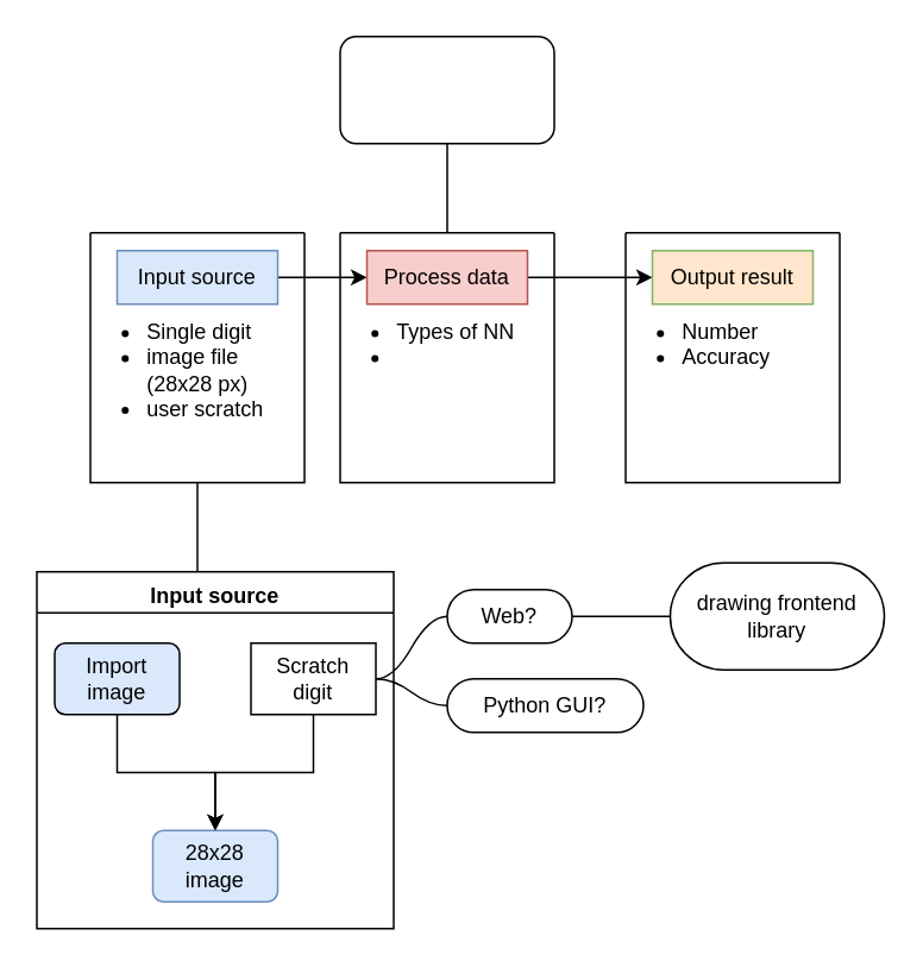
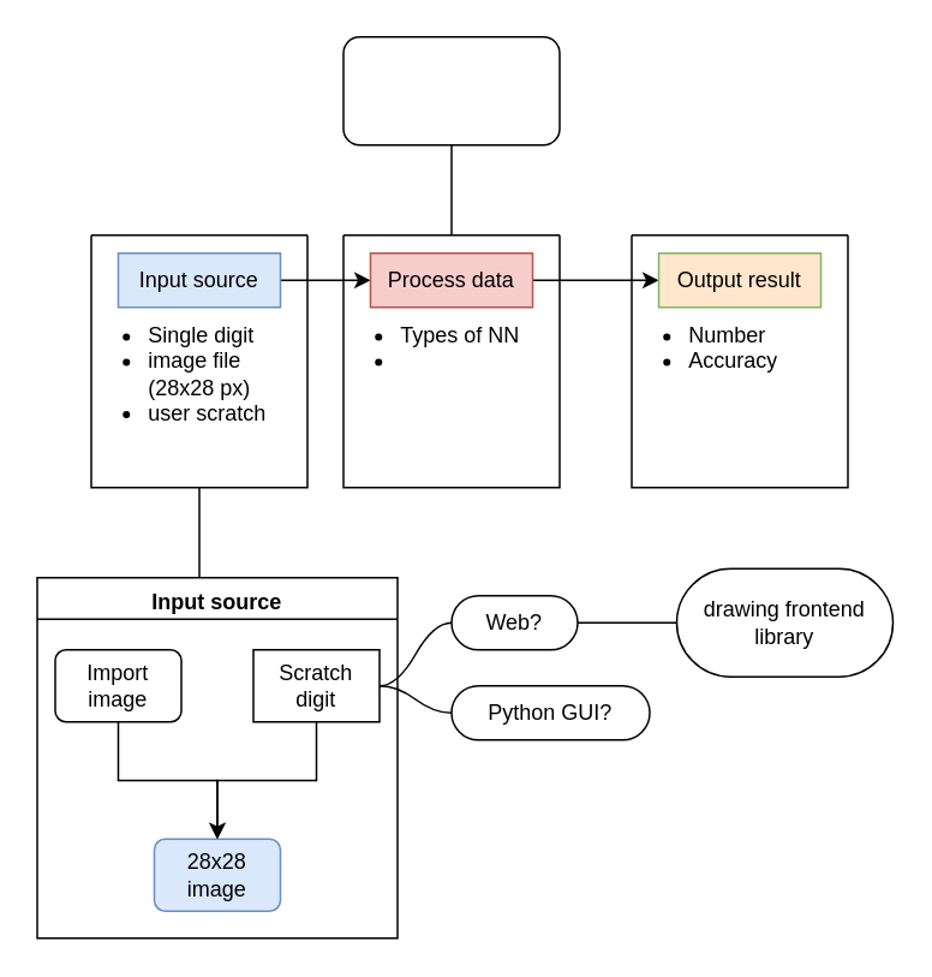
  <mxCell id="0" />
  <mxCell id="1" parent="0" />
  <mxCell id="2" value="" style="edgeStyle=orthogonalEdgeStyle;rounded=0;orthogonalLoop=1;jettySize=auto;html=1;" edge="1" parent="1" source="7" target="9"><mxGeometry relative="1" as="geometry" /></mxCell>
  <mxCell id="3" value="" style="edgeStyle=orthogonalEdgeStyle;rounded=0;orthogonalLoop=1;jettySize=auto;html=1;" edge="1" parent="1" source="9" target="12"><mxGeometry relative="1" as="geometry" /></mxCell>
  <mxCell id="4" style="orthogonalLoop=1;jettySize=auto;html=1;entryX=0.45;entryY=0.003;entryDx=0;entryDy=0;entryPerimeter=0;endArrow=none;endFill=0;" edge="1" parent="1" source="5" target="14"><mxGeometry relative="1" as="geometry" /></mxCell>
  <mxCell id="5" value="" style="swimlane;startSize=0;" vertex="1" parent="1"><mxGeometry x="50" y="130" width="120" height="140" as="geometry"><mxRectangle x="190" y="210" width="50" height="40" as="alternateBounds" /></mxGeometry></mxCell>
  <mxCell id="6" value="&lt;ul&gt;&lt;li&gt;Single digit&lt;/li&gt;&lt;li&gt;image file&lt;br&gt;(28x28 px)&lt;/li&gt;&lt;li&gt;user scratch&lt;/li&gt;&lt;/ul&gt;" style="text;strokeColor=none;fillColor=none;html=1;whiteSpace=wrap;verticalAlign=top;overflow=hidden;" vertex="1" parent="5"><mxGeometry x="-10" y="30" width="130" height="80" as="geometry" /></mxCell>
  <mxCell id="7" value="Input source" style="rounded=0;whiteSpace=wrap;html=1;fillColor=#dae8fc;strokeColor=#6c8ebf;" vertex="1" parent="5"><mxGeometry x="15" y="10" width="90" height="30" as="geometry" /></mxCell>
  <mxCell id="8" value="" style="swimlane;startSize=0;" vertex="1" parent="1"><mxGeometry x="190" y="130" width="120" height="140" as="geometry" /></mxCell>
  <mxCell id="9" value="Process data" style="rounded=0;whiteSpace=wrap;html=1;fillColor=#f8cecc;strokeColor=#b85450;" vertex="1" parent="8"><mxGeometry x="15" y="10" width="90" height="30" as="geometry" /></mxCell>
  <mxCell id="10" value="&lt;ul&gt;&lt;li&gt;Types of NN&lt;/li&gt;&lt;li&gt;&lt;br&gt;&lt;/li&gt;&lt;/ul&gt;" style="text;strokeColor=none;fillColor=none;html=1;whiteSpace=wrap;verticalAlign=top;overflow=hidden;" vertex="1" parent="8"><mxGeometry x="-10" y="30" width="130" height="80" as="geometry" /></mxCell>
  <mxCell id="11" value="" style="swimlane;startSize=0;" vertex="1" parent="1"><mxGeometry x="350" y="130" width="120" height="140" as="geometry" /></mxCell>
  <mxCell id="12" value="Output result" style="rounded=0;whiteSpace=wrap;html=1;fillColor=#ffe6cc;strokeColor=#82b366;" vertex="1" parent="11"><mxGeometry x="15" y="10" width="90" height="30" as="geometry" /></mxCell>
  <mxCell id="13" value="&lt;ul&gt;&lt;li&gt;Number&lt;/li&gt;&lt;li&gt;Accuracy&lt;/li&gt;&lt;/ul&gt;" style="text;strokeColor=none;fillColor=none;html=1;whiteSpace=wrap;verticalAlign=top;overflow=hidden;" vertex="1" parent="11"><mxGeometry x="-10" y="30" width="130" height="80" as="geometry" /></mxCell>
  <mxCell id="14" value="Input source" style="swimlane;verticalAlign=top;" vertex="1" parent="1"><mxGeometry x="20" y="320" width="200" height="200" as="geometry" /></mxCell>
  <mxCell id="15" style="edgeStyle=orthogonalEdgeStyle;rounded=0;orthogonalLoop=1;jettySize=auto;html=1;" edge="1" parent="14" source="16" target="18"><mxGeometry relative="1" as="geometry" /></mxCell>
- <mxCell id="16" value="Import image" style="rounded=1;whiteSpace=wrap;html=1;verticalAlign=middle;fillColor=#dae8fc;" vertex="1" parent="14"><mxGeometry x="10" y="40" width="70" height="40" as="geometry" /></mxCell>
+ <mxCell id="16" value="Import image" style="rounded=1;whiteSpace=wrap;html=1;verticalAlign=middle;" vertex="1" parent="14"><mxGeometry x="10" y="40" width="70" height="40" as="geometry" /></mxCell>
  <mxCell id="17" value="Scratch&lt;br&gt;digit" style="whiteSpace=wrap;html=1;verticalAlign=middle;rounded=0;" vertex="1" parent="14"><mxGeometry x="120" y="40" width="70" height="40" as="geometry" /></mxCell>
  <mxCell id="18" value="28x28 image" style="rounded=1;whiteSpace=wrap;html=1;verticalAlign=middle;fillColor=#dae8fc;strokeColor=#6c8ebf;" vertex="1" parent="14"><mxGeometry x="65" y="145" width="70" height="40" as="geometry" /></mxCell>
  <mxCell id="19" value="" style="edgeStyle=orthogonalEdgeStyle;rounded=0;orthogonalLoop=1;jettySize=auto;html=1;" edge="1" parent="14" source="17" target="18"><mxGeometry relative="1" as="geometry" /></mxCell>
  <mxCell id="20" value="" style="edgeStyle=none;orthogonalLoop=1;jettySize=auto;html=1;endArrow=none;endFill=0;" edge="1" parent="1" source="21" target="27"><mxGeometry relative="1" as="geometry" /></mxCell>
  <mxCell id="21" value="Web?" style="whiteSpace=wrap;html=1;rounded=1;arcSize=50;align=center;verticalAlign=middle;strokeWidth=1;autosize=1;spacing=4;treeFolding=1;treeMoving=1;newEdgeStyle={&quot;edgeStyle&quot;:&quot;entityRelationEdgeStyle&quot;,&quot;startArrow&quot;:&quot;none&quot;,&quot;endArrow&quot;:&quot;none&quot;,&quot;segment&quot;:10,&quot;curved&quot;:1};" vertex="1" parent="1"><mxGeometry x="250" y="330" width="70" height="30" as="geometry" /></mxCell>
  <mxCell id="22" value="" style="edgeStyle=entityRelationEdgeStyle;startArrow=none;endArrow=none;segment=10;curved=1;" edge="1" target="21" parent="1" source="17"><mxGeometry relative="1" as="geometry"><mxPoint x="250" y="390" as="sourcePoint" /></mxGeometry></mxCell>
  <mxCell id="23" value="Python GUI?" style="whiteSpace=wrap;html=1;rounded=1;arcSize=50;align=center;verticalAlign=middle;strokeWidth=1;autosize=1;spacing=4;treeFolding=1;treeMoving=1;newEdgeStyle={&quot;edgeStyle&quot;:&quot;entityRelationEdgeStyle&quot;,&quot;startArrow&quot;:&quot;none&quot;,&quot;endArrow&quot;:&quot;none&quot;,&quot;segment&quot;:10,&quot;curved&quot;:1};" vertex="1" parent="1"><mxGeometry x="250" y="380" width="110" height="30" as="geometry" /></mxCell>
  <mxCell id="24" value="" style="edgeStyle=entityRelationEdgeStyle;startArrow=none;endArrow=none;segment=10;curved=1;" edge="1" parent="1" target="23" source="17"><mxGeometry relative="1" as="geometry"><mxPoint x="210" y="430" as="sourcePoint" /></mxGeometry></mxCell>
  <mxCell id="25" style="edgeStyle=none;orthogonalLoop=1;jettySize=auto;html=1;entryX=0.5;entryY=0;entryDx=0;entryDy=0;endArrow=none;endFill=0;" edge="1" parent="1" source="26" target="8"><mxGeometry relative="1" as="geometry" /></mxCell>
  <mxCell id="26" value="" style="rounded=1;whiteSpace=wrap;html=1;verticalAlign=middle;" vertex="1" parent="1"><mxGeometry x="190" y="20" width="120" height="60" as="geometry" /></mxCell>
  <mxCell id="27" value="drawing frontend library" style="whiteSpace=wrap;html=1;rounded=1;strokeWidth=1;spacing=4;arcSize=50;" vertex="1" parent="1"><mxGeometry x="375" y="315" width="120" height="60" as="geometry" /></mxCell>
